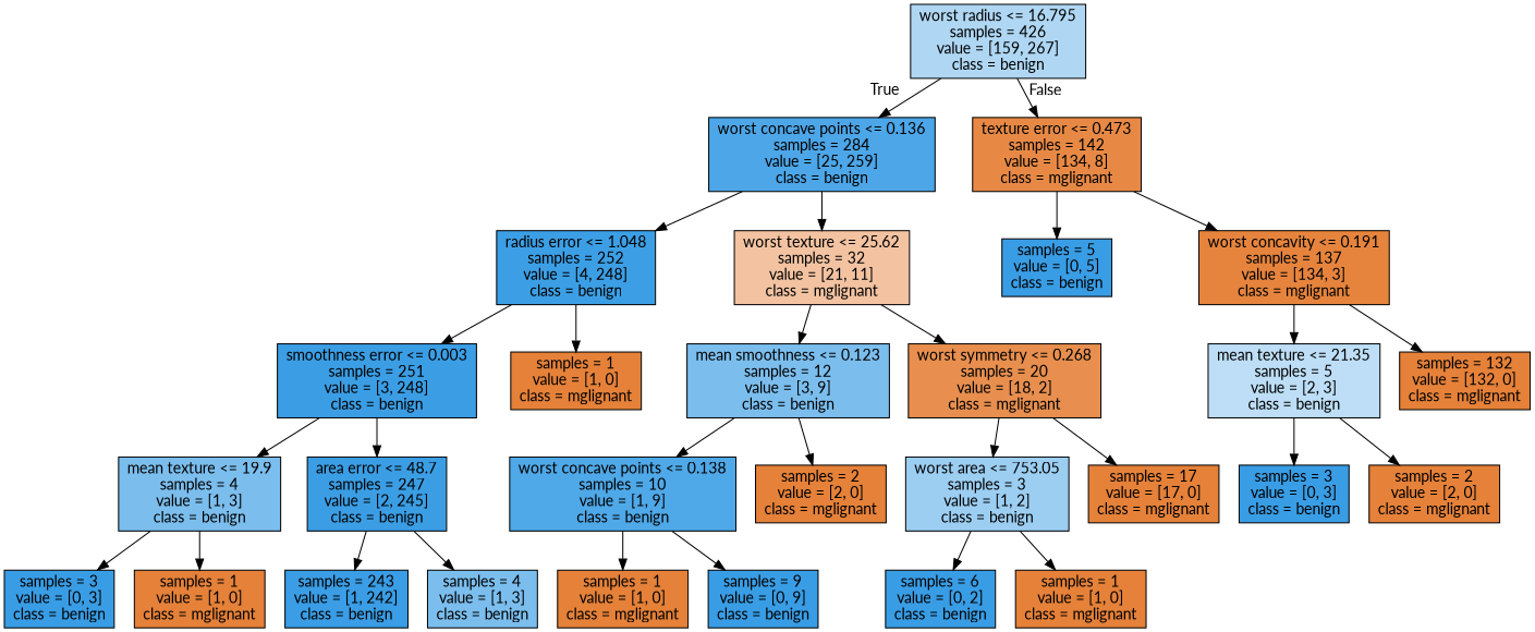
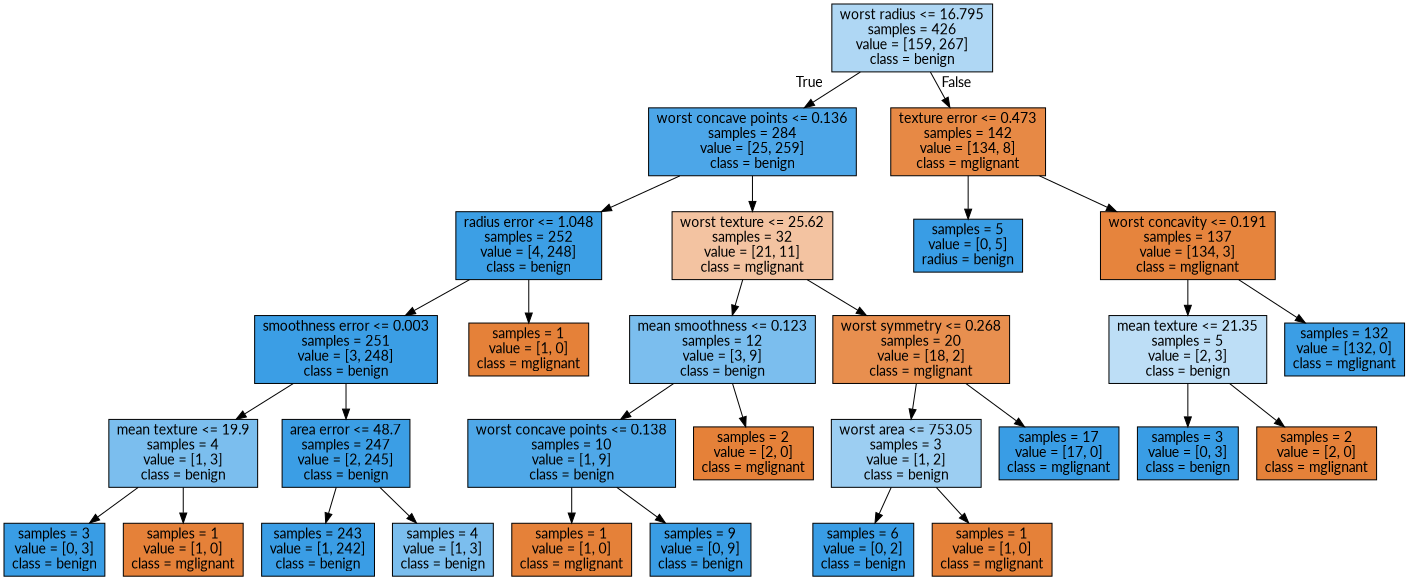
  digraph {
    fontname=Lato
    node [color=black fillcolor="#e58139" fontname=Lato shape=box style=filled]
    edge [fontname=Lato]
    n1 [fillcolor="#afd7f4" label="worst radius <= 16.795\nsamples = 426\nvalue = [159, 267]\nclass = benign"]
    n2 [fillcolor="#4ca6e8" label="worst concave points <= 0.136\nsamples = 284\nvalue = [25, 259]\nclass = benign"]
    n3 [fillcolor="#e78945" label="texture error <= 0.473\nsamples = 142\nvalue = [134, 8]\nclass = mglignant"]
    n4 [fillcolor="#3c9fe5" label="radius error <= 1.048\nsamples = 252\nvalue = [4, 248]\nclass = benign"]
    n5 [fillcolor="#f3c3a1" label="worst texture <= 25.62\nsamples = 32\nvalue = [21, 11]\nclass = mglignant"]
-   n6 [fillcolor="#399de5" label="samples = 5\nvalue = [0, 5]\nclass = benign"]
+   n6 [fillcolor="#399de5" label="samples = 5\nvalue = [0, 5]\nradius = benign"]
    n7 [fillcolor="#e6843d" label="worst concavity <= 0.191\nsamples = 137\nvalue = [134, 3]\nclass = mglignant"]
    n8 [fillcolor="#3b9ee5" label="smoothness error <= 0.003\nsamples = 251\nvalue = [3, 248]\nclass = benign"]
    n9 [label="samples = 1\nvalue = [1, 0]\nclass = mglignant"]
    n10 [fillcolor="#7bbeee" label="mean smoothness <= 0.123\nsamples = 12\nvalue = [3, 9]\nclass = benign"]
    n11 [fillcolor="#e88f4f" label="worst symmetry <= 0.268\nsamples = 20\nvalue = [18, 2]\nclass = mglignant"]
    n12 [fillcolor="#7bbeee" label="mean texture <= 19.9\nsamples = 4\nvalue = [1, 3]\nclass = benign"]
    n13 [fillcolor="#3b9ee5" label="area error <= 48.7\nsamples = 247\nvalue = [2, 245]\nclass = benign"]
    n14 [fillcolor="#399de5" label="samples = 3\nvalue = [0, 3]\nclass = benign"]
    n15 [label="samples = 1\nvalue = [1, 0]\nclass = mglignant"]
    n16 [fillcolor="#3a9de5" label="samples = 243\nvalue = [1, 242]\nclass = benign"]
    n17 [fillcolor="#7bbeee" label="samples = 4\nvalue = [1, 3]\nclass = benign"]
    n18 [fillcolor="#4fa8e8" label="worst concave points <= 0.138\nsamples = 10\nvalue = [1, 9]\nclass = benign"]
    n19 [label="samples = 2\nvalue = [2, 0]\nclass = mglignant"]
    n20 [fillcolor="#9ccef2" label="worst area <= 753.05\nsamples = 3\nvalue = [1, 2]\nclass = benign"]
-   n21 [label="samples = 17\nvalue = [17, 0]\nclass = mglignant"]
+   n21 [fillcolor="#399de5" label="samples = 17\nvalue = [17, 0]\nclass = mglignant"]
    n22 [label="samples = 1\nvalue = [1, 0]\nclass = mglignant"]
    n23 [fillcolor="#399de5" label="samples = 9\nvalue = [0, 9]\nclass = benign"]
    n24 [fillcolor="#399de5" label="samples = 6\nvalue = [0, 2]\nclass = benign"]
    n25 [label="samples = 1\nvalue = [1, 0]\nclass = mglignant"]
    n26 [fillcolor="#bddef6" label="mean texture <= 21.35\nsamples = 5\nvalue = [2, 3]\nclass = benign"]
-   n27 [label="samples = 132\nvalue = [132, 0]\nclass = mglignant"]
+   n27 [fillcolor="#3b9ee5" label="samples = 132\nvalue = [132, 0]\nclass = mglignant"]
    n28 [fillcolor="#399de5" label="samples = 3\nvalue = [0, 3]\nclass = benign"]
    n29 [label="samples = 2\nvalue = [2, 0]\nclass = mglignant"]
    n1 -> n2 [headlabel=True labelangle=45 labeldistance=2.5]
    n1 -> n3 [headlabel=False labelangle=-45 labeldistance=2.5]
    n2 -> n4
    n2 -> n5
    n3 -> n6
    n3 -> n7
    n4 -> n8
    n4 -> n9
    n5 -> n10
    n5 -> n11
    n7 -> n26
    n7 -> n27
    n8 -> n12
    n8 -> n13
    n10 -> n18
    n10 -> n19
    n11 -> n20
    n11 -> n21
    n12 -> n14
    n12 -> n15
    n13 -> n16
    n13 -> n17
    n18 -> n22
    n18 -> n23
    n20 -> n24
    n20 -> n25
    n26 -> n28
    n26 -> n29
  }
